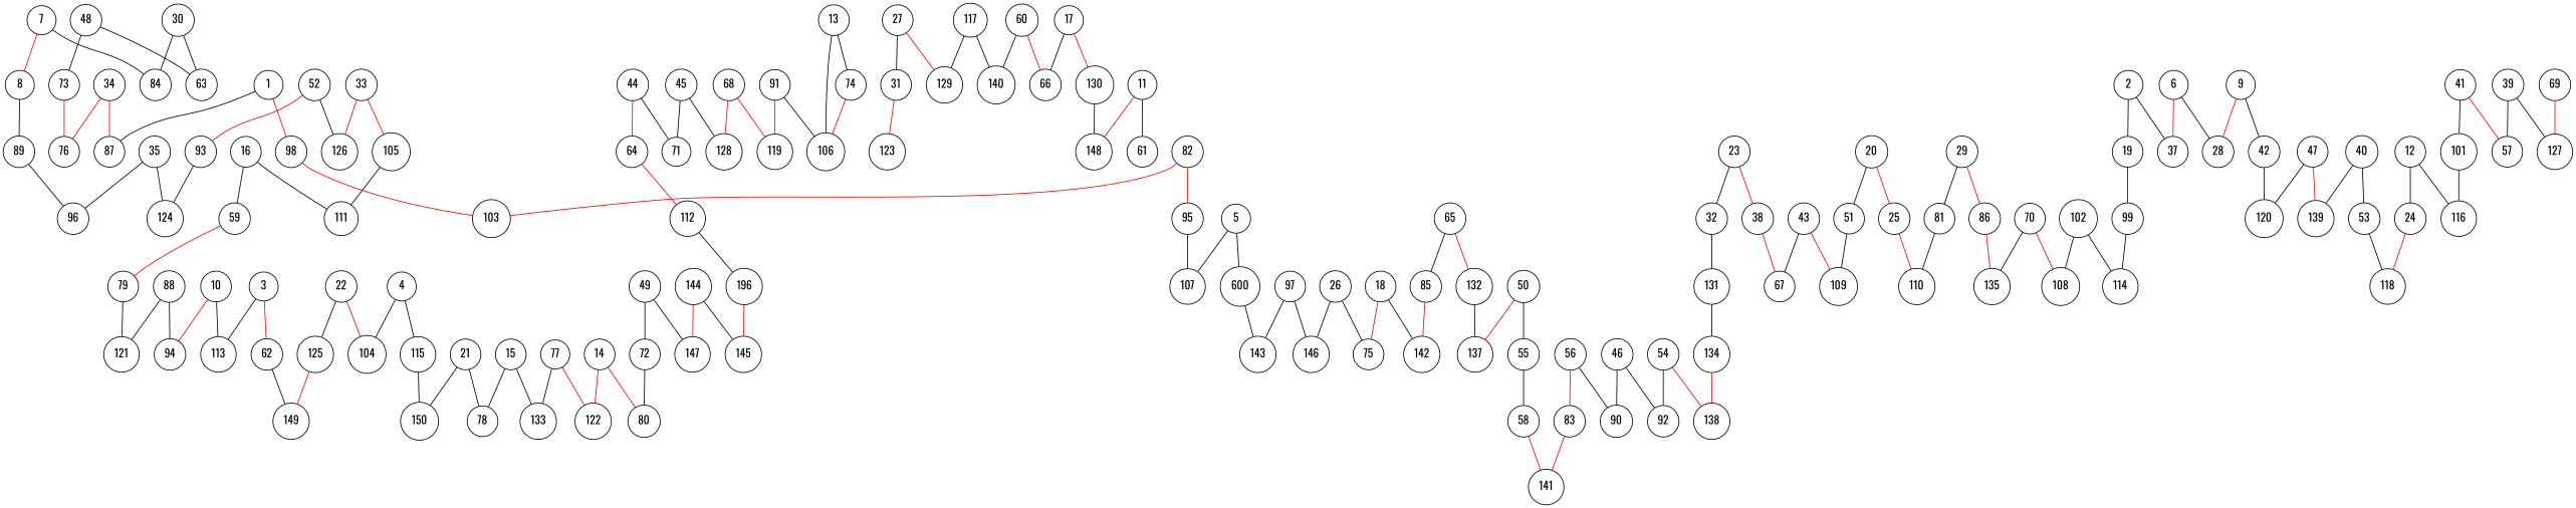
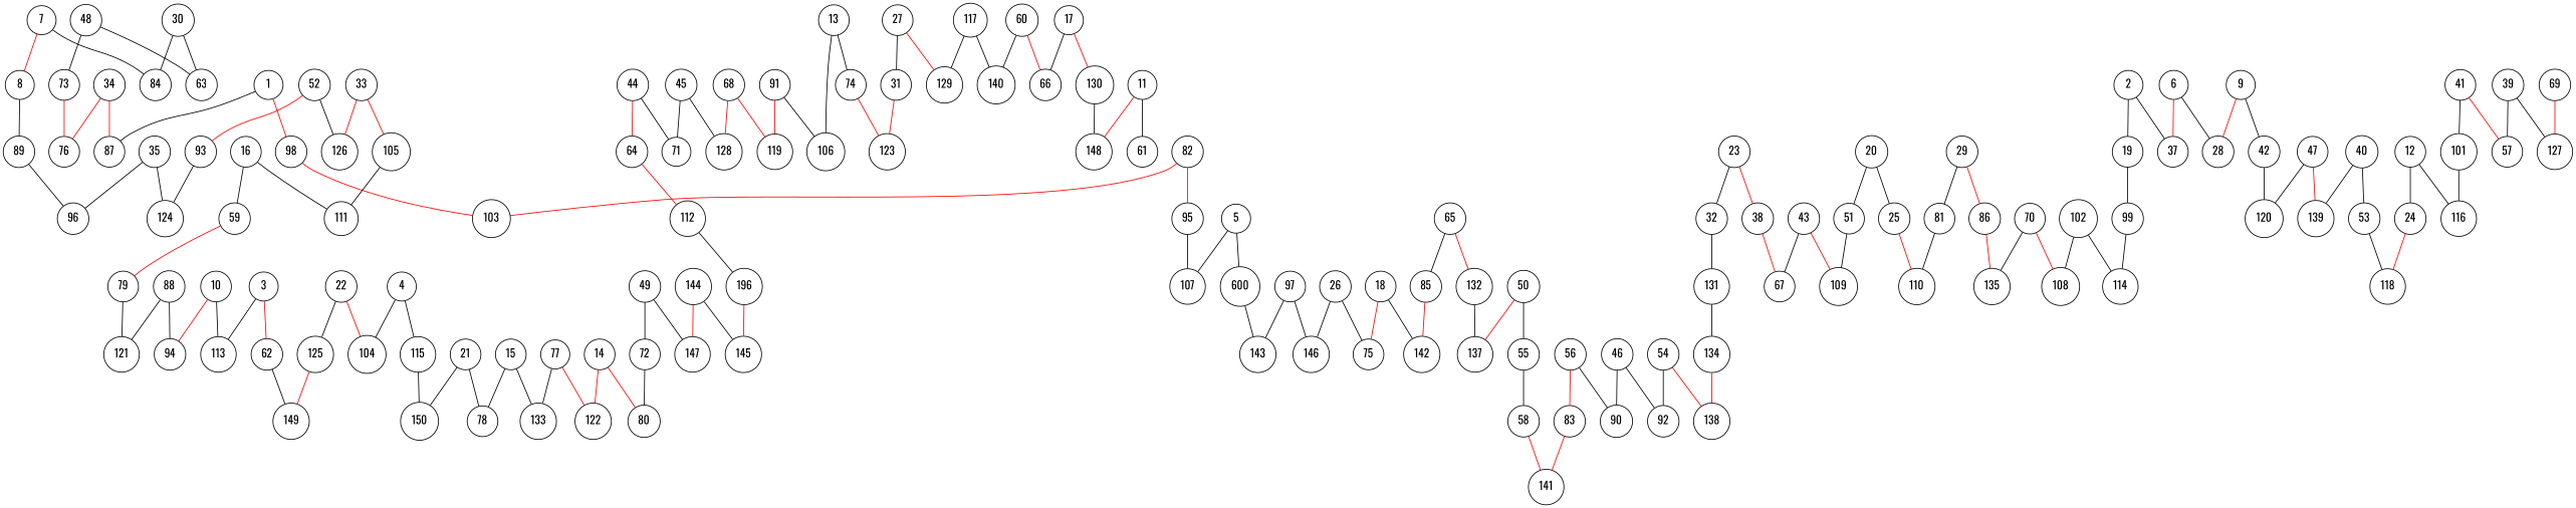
  graph {
    fontname=Oswald
    node [fillcolor=white fontname=Oswald shape=circle]
    edge [color=black fontname=Oswald]
    1
    87
    98
    103
    2
    19
    37
    99
    3
    62
    113
    149
    4
    104
    115
    150
    n17 [label=600]
    5
    107
    143
    6
    28
    7
    8
    84
    89
    96
    9
    42
    120
    10
    94
    11
    61
    148
    12
    24
    116
    118
    13
    74
    106
    123
    14
    80
    122
    15
    78
    133
    16
    59
    111
    79
    17
    66
    130
    18
    75
    142
    114
    20
    25
    51
    110
    109
    21
    22
    125
    23
    32
    38
    131
    67
    26
    146
    27
    31
    129
    29
    81
    86
    135
    30
    63
    134
    33
    105
    126
    34
    76
    35
    124
    69
    127
    39
    57
    40
    53
    139
    41
    101
    43
    44
    64
    71
    112
    45
    128
    46
    90
    92
    47
    48
    73
    49
    72
    147
    50
    55
    137
    58
    52
    93
    54
    138
    141
    56
    83
    121
    60
    140
    n132 [label=196]
    65
    85
    132
    68
    119
    70
    108
    77
    82
    95
    88
    91
    97
    102
    145
    117
    144
    1 -- 87
    1 -- 98 [color=red]
    98 -- 103 [color=red]
    2 -- 19
    2 -- 37
    19 -- 99
    99 -- 114
    3 -- 62 [color=red]
    3 -- 113
    62 -- 149
    4 -- 104
    4 -- 115
    115 -- 150
    n17 -- 143
    5 -- n17
    5 -- 107
    6 -- 37 [color=red]
    6 -- 28
    7 -- 8 [color=red]
    7 -- 84
    8 -- 89
    89 -- 96
    9 -- 28 [color=red]
    9 -- 42
    42 -- 120
    10 -- 113
    10 -- 94 [color=red]
    11 -- 61
    11 -- 148 [color=red]
    12 -- 24
    12 -- 116
    24 -- 118 [color=red]
    13 -- 74
    13 -- 106
-   74 -- 106 [color=red]
+   74 -- 123 [color=red]
    14 -- 80 [color=red]
    14 -- 122 [color=red]
    15 -- 78
    15 -- 133
    16 -- 59
    16 -- 111
    59 -- 79 [color=red]
    79 -- 121
    17 -- 66
    17 -- 130 [color=red]
    130 -- 148
    18 -- 75 [color=red]
    18 -- 142
-   20 -- 25 [color=red]
+   20 -- 25
    20 -- 51
    25 -- 110 [color=red]
    51 -- 109
    21 -- 150
    21 -- 78
    22 -- 104 [color=red]
    22 -- 125
    125 -- 149 [color=red]
    23 -- 32
    23 -- 38 [color=red]
    32 -- 131
    38 -- 67 [color=red]
    131 -- 134
    26 -- 75
    26 -- 146
    27 -- 31
    27 -- 129 [color=red]
    31 -- 123 [color=red]
    29 -- 81
    29 -- 86 [color=red]
    81 -- 110
    86 -- 135 [color=red]
    30 -- 84
    30 -- 63
    134 -- 138 [color=red]
    33 -- 105 [color=red]
    33 -- 126 [color=red]
    105 -- 111
    34 -- 87 [color=red]
    34 -- 76 [color=red]
    35 -- 96
    35 -- 124
    69 -- 127 [color=red]
    39 -- 127
    39 -- 57
    40 -- 53
    40 -- 139
    53 -- 118
    41 -- 57 [color=red]
    41 -- 101
    101 -- 116
    43 -- 109 [color=red]
    43 -- 67
    44 -- 64 [color=red]
    44 -- 71
    64 -- 112 [color=red]
    112 -- n132
    45 -- 71
    45 -- 128
    46 -- 90
    46 -- 92
    47 -- 120
    47 -- 139 [color=red]
    48 -- 63
    48 -- 73
    73 -- 76 [color=red]
    49 -- 72
    49 -- 147
    72 -- 80
    50 -- 55
    50 -- 137 [color=red]
    55 -- 58
    58 -- 141 [color=red]
    52 -- 126
    52 -- 93 [color=red]
    93 -- 124
    54 -- 92
    54 -- 138 [color=red]
    56 -- 90
    56 -- 83 [color=red]
    83 -- 141 [color=red]
    60 -- 66 [color=red]
    60 -- 140
    n132 -- 145 [color=red]
    65 -- 85
    65 -- 132 [color=red]
    85 -- 142 [color=red]
    132 -- 137
    68 -- 128 [color=red]
    68 -- 119 [color=red]
    70 -- 135
    70 -- 108 [color=red]
    77 -- 122 [color=red]
    77 -- 133
    82 -- 103 [color=red]
    82 -- 95 [color=red]
    95 -- 107
    88 -- 94
    88 -- 121
    91 -- 106
    91 -- 119 [color=red]
    97 -- 143
    97 -- 146
    102 -- 114
    102 -- 108
    117 -- 129
    117 -- 140
    144 -- 147 [color=red]
    144 -- 145
  }
